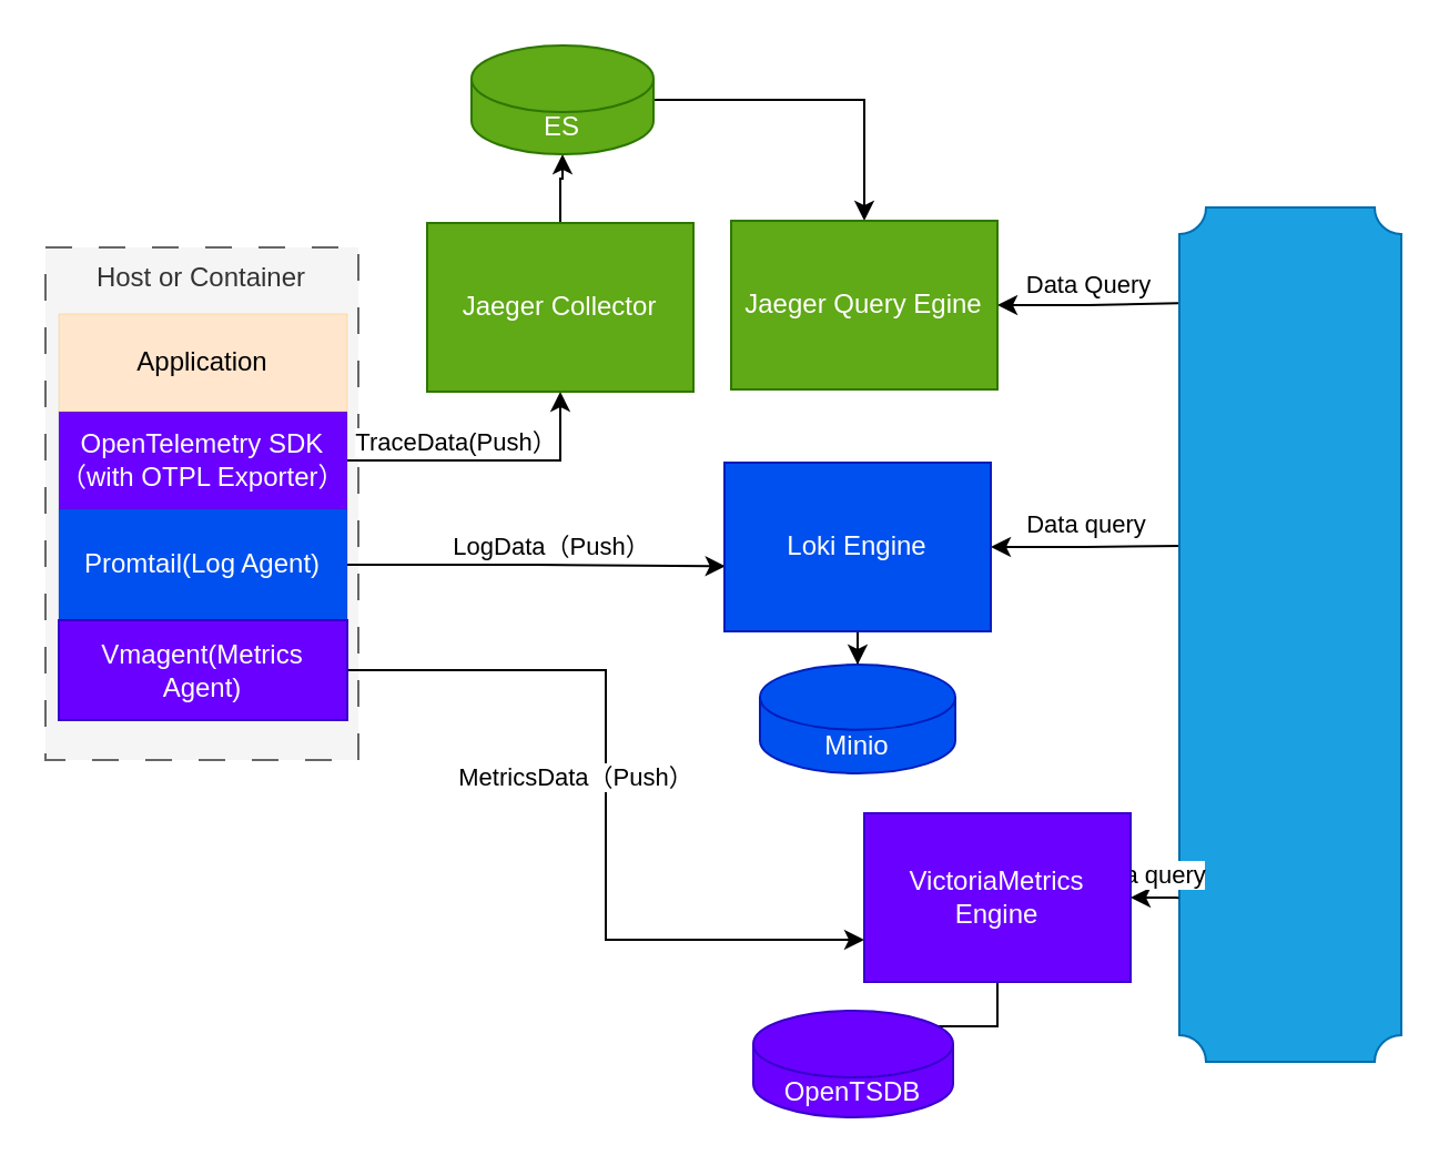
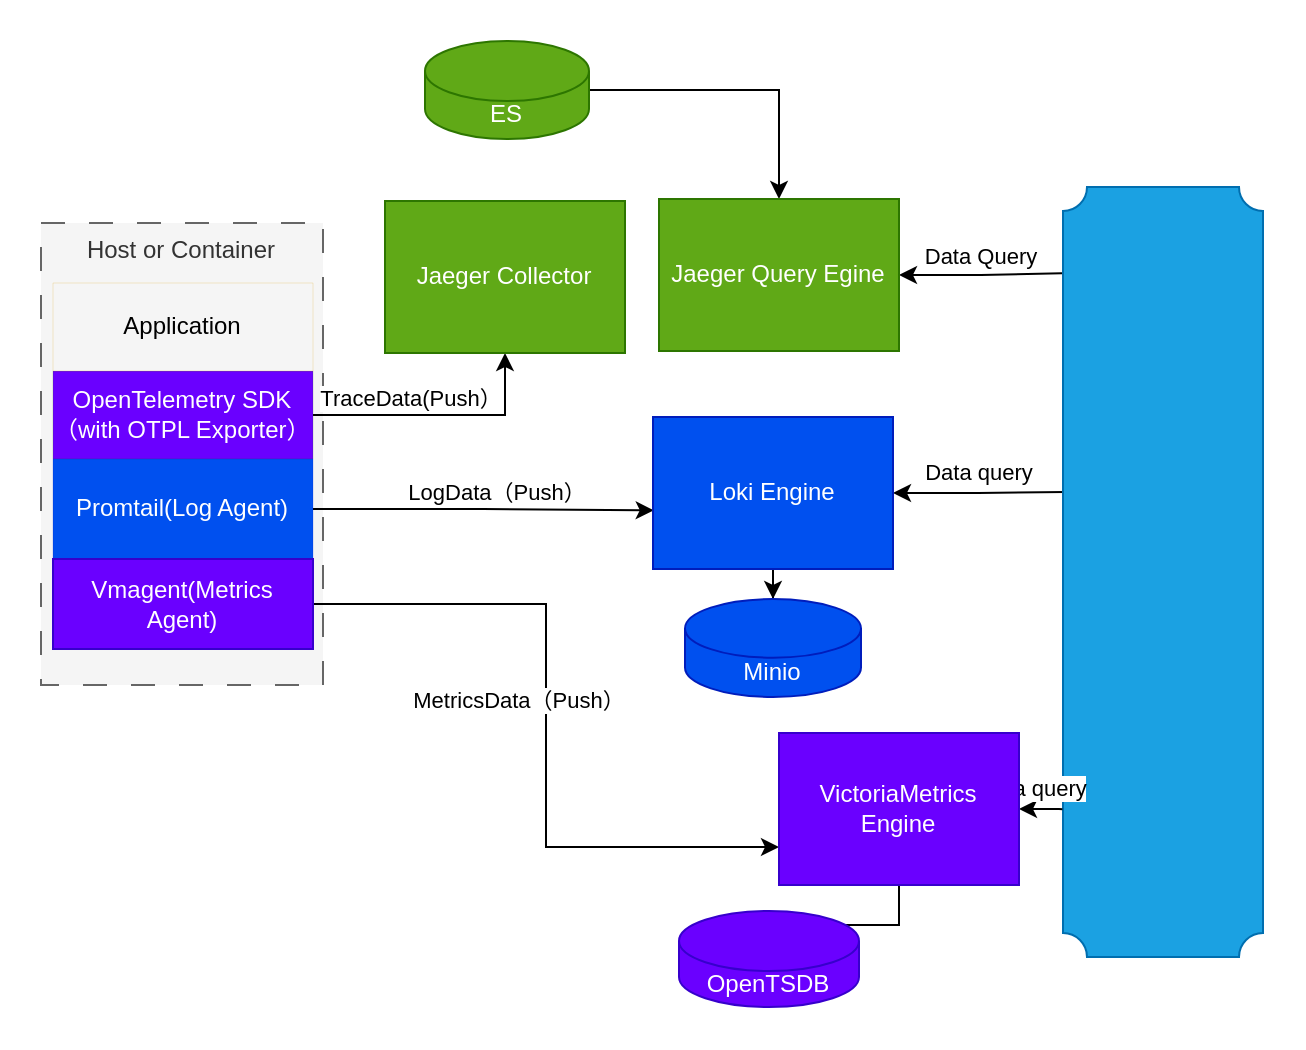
  <mxCell id="0" />
  <mxCell id="1" parent="0" />
  <mxCell id="2" value="Host or Container" style="rounded=0;whiteSpace=wrap;html=1;strokeColor=#666666;fillColor=#f5f5f5;verticalAlign=top;dashed=1;dashPattern=12 12;fontColor=#333333;strokeWidth=1;" parent="1" vertex="1"><mxGeometry x="20" y="111" width="141" height="231" as="geometry" /></mxCell>
  <mxCell id="3" style="edgeStyle=orthogonalEdgeStyle;rounded=0;orthogonalLoop=1;jettySize=auto;html=1;" edge="1" parent="1" source="5" target="7"><mxGeometry relative="1" as="geometry" /></mxCell>
  <mxCell id="4" value="TraceData(Push）" style="edgeLabel;html=1;align=center;verticalAlign=middle;resizable=0;points=[];" vertex="1" connectable="0" parent="3"><mxGeometry x="-0.243" y="2" relative="1" as="geometry"><mxPoint y="-7" as="offset" /></mxGeometry></mxCell>
  <mxCell id="5" value="OpenTelemetry SDK&lt;br&gt;（with OTPL Exporter）" style="rounded=0;whiteSpace=wrap;html=1;strokeColor=#2D7600;fillColor=#6a00ff;strokeWidth=0;fontColor=#ffffff;" parent="1" vertex="1"><mxGeometry x="26" y="185" width="130" height="44" as="geometry" /></mxCell>
- <mxCell id="6" style="edgeStyle=orthogonalEdgeStyle;rounded=0;orthogonalLoop=1;jettySize=auto;html=1;" edge="1" parent="1" source="7" target="9"><mxGeometry relative="1" as="geometry" /></mxCell>
  <mxCell id="7" value="Jaeger Collector" style="rounded=0;whiteSpace=wrap;html=1;strokeColor=#2D7600;fillColor=#60a917;verticalAlign=middle;strokeWidth=1;fontColor=#ffffff;" vertex="1" parent="1"><mxGeometry x="192" y="100" width="120" height="76" as="geometry" /></mxCell>
  <mxCell id="8" style="edgeStyle=orthogonalEdgeStyle;rounded=0;orthogonalLoop=1;jettySize=auto;html=1;entryX=0.5;entryY=0;entryDx=0;entryDy=0;" edge="1" parent="1" source="9" target="30"><mxGeometry relative="1" as="geometry" /></mxCell>
  <mxCell id="9" value="ES" style="shape=cylinder3;whiteSpace=wrap;html=1;boundedLbl=1;backgroundOutline=1;size=15;fillColor=#60a917;fontColor=#ffffff;strokeColor=#2D7600;" vertex="1" parent="1"><mxGeometry x="212" y="20" width="82" height="49" as="geometry" /></mxCell>
  <mxCell id="10" style="edgeStyle=orthogonalEdgeStyle;rounded=0;orthogonalLoop=1;jettySize=auto;html=1;entryX=0.003;entryY=0.614;entryDx=0;entryDy=0;entryPerimeter=0;" edge="1" parent="1" source="12" target="16"><mxGeometry relative="1" as="geometry" /></mxCell>
  <mxCell id="11" value="LogData（Push）" style="edgeLabel;html=1;align=center;verticalAlign=middle;resizable=0;points=[];" vertex="1" connectable="0" parent="10"><mxGeometry x="0.096" y="1" relative="1" as="geometry"><mxPoint x="-2" y="-8" as="offset" /></mxGeometry></mxCell>
  <mxCell id="12" value="Promtail(Log Agent)" style="rounded=0;whiteSpace=wrap;html=1;strokeColor=#001DBC;fillColor=#0050ef;strokeWidth=0;fontColor=#ffffff;" vertex="1" parent="1"><mxGeometry x="26" y="229" width="130" height="50" as="geometry" /></mxCell>
  <mxCell id="13" style="edgeStyle=orthogonalEdgeStyle;rounded=0;orthogonalLoop=1;jettySize=auto;html=1;entryX=0.014;entryY=0.396;entryDx=0;entryDy=0;entryPerimeter=0;endArrow=none;endFill=0;startArrow=classic;startFill=1;" edge="1" parent="1" source="16" target="18"><mxGeometry relative="1" as="geometry" /></mxCell>
  <mxCell id="14" value="Data query" style="edgeLabel;html=1;align=center;verticalAlign=middle;resizable=0;points=[];" vertex="1" connectable="0" parent="13"><mxGeometry x="0.244" y="1" relative="1" as="geometry"><mxPoint x="-11" y="-9" as="offset" /></mxGeometry></mxCell>
  <mxCell id="15" value="" style="edgeStyle=orthogonalEdgeStyle;rounded=0;orthogonalLoop=1;jettySize=auto;html=1;entryX=0.5;entryY=0;entryDx=0;entryDy=0;entryPerimeter=0;" edge="1" parent="1" source="16" target="17"><mxGeometry relative="1" as="geometry" /></mxCell>
  <mxCell id="16" value="Loki Engine" style="rounded=0;whiteSpace=wrap;html=1;strokeColor=#001DBC;fillColor=#0050ef;verticalAlign=middle;strokeWidth=1;fontColor=#ffffff;" vertex="1" parent="1"><mxGeometry x="326" y="208" width="120" height="76" as="geometry" /></mxCell>
  <mxCell id="17" value="Minio" style="shape=cylinder3;whiteSpace=wrap;html=1;boundedLbl=1;backgroundOutline=1;size=14.688;fillColor=#0050ef;fontColor=#ffffff;strokeColor=#001DBC;" vertex="1" parent="1"><mxGeometry x="342" y="299" width="88" height="49" as="geometry" /></mxCell>
  <mxCell id="18" value="" style="verticalLabelPosition=bottom;verticalAlign=top;html=1;shape=mxgraph.basic.plaque;dx=6;whiteSpace=wrap;fillColor=#1ba1e2;fontColor=#ffffff;strokeColor=#006EAF;" vertex="1" parent="1"><mxGeometry x="531" y="93" width="100" height="385" as="geometry" /></mxCell>
  <mxCell id="19" style="edgeStyle=orthogonalEdgeStyle;rounded=0;orthogonalLoop=1;jettySize=auto;html=1;entryX=0;entryY=0.75;entryDx=0;entryDy=0;" edge="1" parent="1" source="21" target="25"><mxGeometry relative="1" as="geometry" /></mxCell>
  <mxCell id="20" value="MetricsData（Push）" style="edgeLabel;html=1;align=center;verticalAlign=middle;resizable=0;points=[];" vertex="1" connectable="0" parent="19"><mxGeometry x="-0.719" y="3" relative="1" as="geometry"><mxPoint x="52" y="51" as="offset" /></mxGeometry></mxCell>
  <mxCell id="21" value="Vmagent(Metrics Agent)" style="rounded=0;whiteSpace=wrap;html=1;strokeColor=#3700CC;fillColor=#6a00ff;strokeWidth=1;fontColor=#ffffff;" vertex="1" parent="1"><mxGeometry x="26" y="279" width="130" height="45" as="geometry" /></mxCell>
  <mxCell id="22" value="" style="edgeStyle=orthogonalEdgeStyle;rounded=0;orthogonalLoop=1;jettySize=auto;html=1;" edge="1" parent="1" source="25" target="26"><mxGeometry relative="1" as="geometry" /></mxCell>
  <mxCell id="23" style="edgeStyle=orthogonalEdgeStyle;rounded=0;orthogonalLoop=1;jettySize=auto;html=1;entryX=-0.003;entryY=0.808;entryDx=0;entryDy=0;entryPerimeter=0;startArrow=classic;startFill=1;endArrow=none;endFill=0;" edge="1" parent="1" source="25" target="18"><mxGeometry relative="1" as="geometry" /></mxCell>
  <mxCell id="24" value="Data query" style="edgeLabel;html=1;align=center;verticalAlign=middle;resizable=0;points=[];" vertex="1" connectable="0" parent="23"><mxGeometry x="0.153" relative="1" as="geometry"><mxPoint x="-7" y="-11" as="offset" /></mxGeometry></mxCell>
  <mxCell id="25" value="VictoriaMetrics Engine" style="rounded=0;whiteSpace=wrap;html=1;strokeColor=#3700CC;fillColor=#6a00ff;verticalAlign=middle;strokeWidth=1;fontColor=#ffffff;" vertex="1" parent="1"><mxGeometry x="389" y="366" width="120" height="76" as="geometry" /></mxCell>
  <mxCell id="26" value="OpenTSDB" style="shape=cylinder3;whiteSpace=wrap;html=1;boundedLbl=1;backgroundOutline=1;size=15;fillColor=#6a00ff;fontColor=#ffffff;strokeColor=#3700CC;" vertex="1" parent="1"><mxGeometry x="339" y="455" width="90" height="48" as="geometry" /></mxCell>
- <mxCell id="27" value="Application" style="rounded=0;whiteSpace=wrap;html=1;strokeColor=#d79b00;fillColor=#ffe6cc;strokeWidth=0;" vertex="1" parent="1"><mxGeometry x="26" y="141" width="130" height="44" as="geometry" /></mxCell>
+ <mxCell id="27" value="Application" style="rounded=0;whiteSpace=wrap;html=1;strokeColor=#d79b00;fillColor=#f5f5f5;strokeWidth=0;" vertex="1" parent="1"><mxGeometry x="26" y="141" width="130" height="44" as="geometry" /></mxCell>
  <mxCell id="28" style="edgeStyle=orthogonalEdgeStyle;rounded=0;orthogonalLoop=1;jettySize=auto;html=1;entryX=-0.005;entryY=0.112;entryDx=0;entryDy=0;entryPerimeter=0;startArrow=classic;startFill=1;endArrow=none;endFill=0;exitX=1;exitY=0.5;exitDx=0;exitDy=0;" edge="1" parent="1" source="30" target="18"><mxGeometry relative="1" as="geometry" /></mxCell>
  <mxCell id="29" value="Data Query" style="edgeLabel;html=1;align=center;verticalAlign=middle;resizable=0;points=[];" vertex="1" connectable="0" parent="28"><mxGeometry x="-0.246" y="2" relative="1" as="geometry"><mxPoint x="9" y="-8" as="offset" /></mxGeometry></mxCell>
  <mxCell id="30" value="Jaeger Query Egine" style="rounded=0;whiteSpace=wrap;html=1;strokeColor=#2D7600;fillColor=#60a917;verticalAlign=middle;strokeWidth=1;fontColor=#ffffff;" vertex="1" parent="1"><mxGeometry x="329" y="99" width="120" height="76" as="geometry" /></mxCell>
